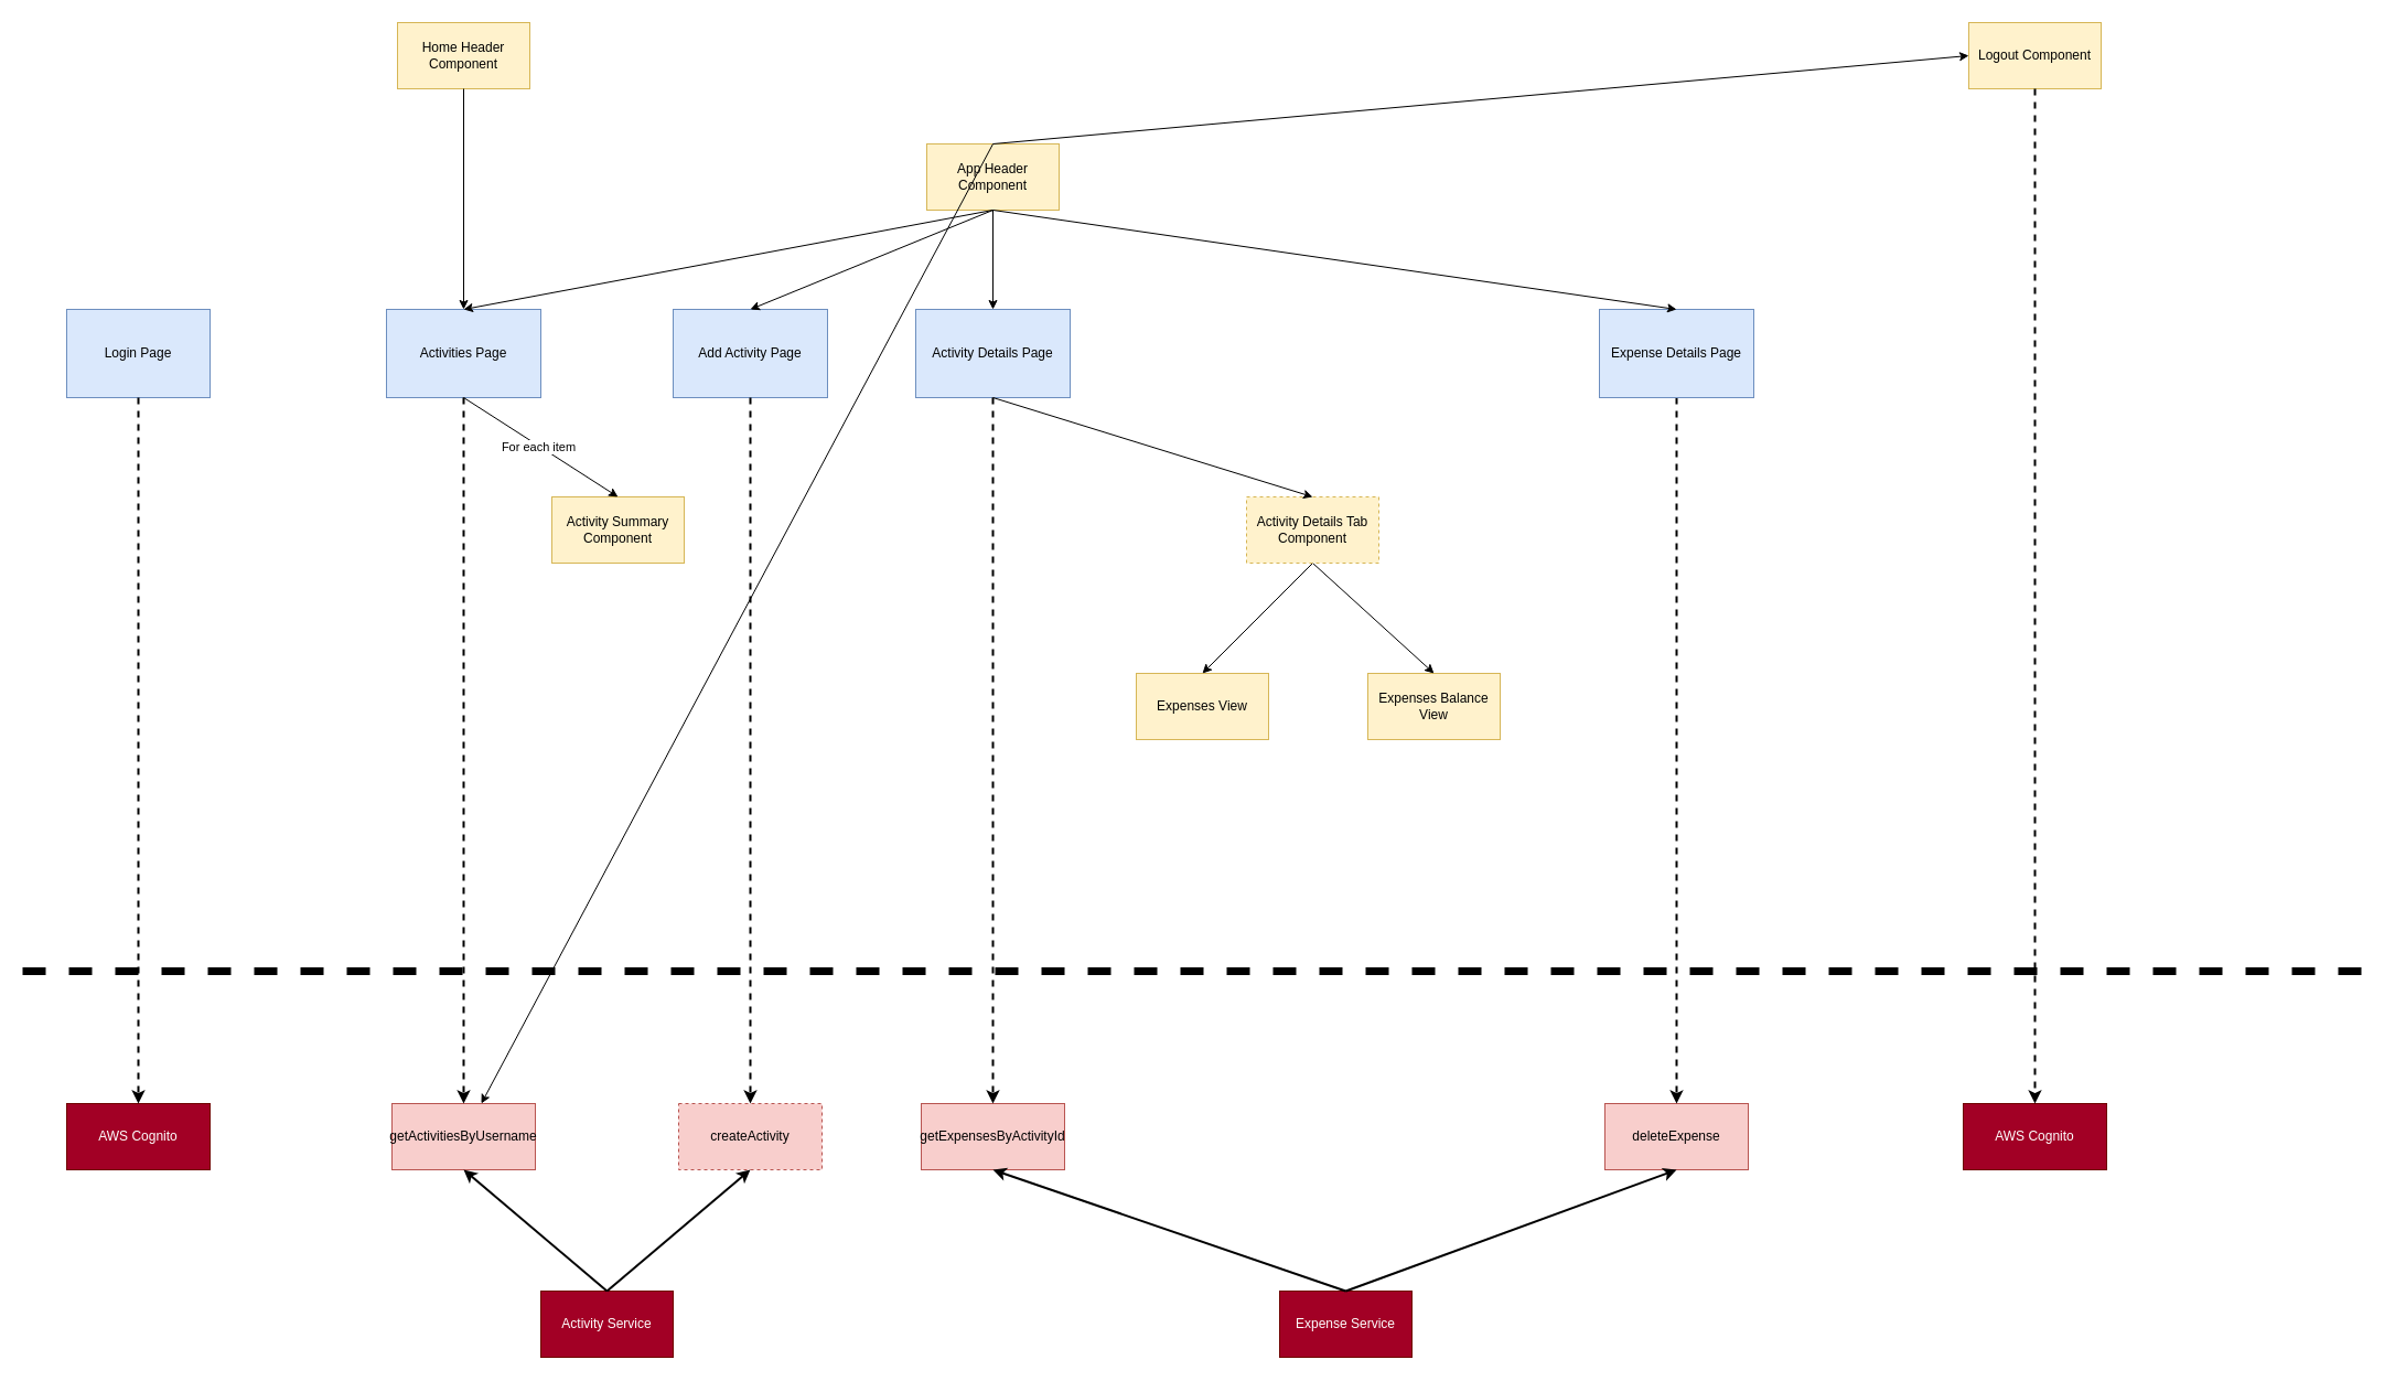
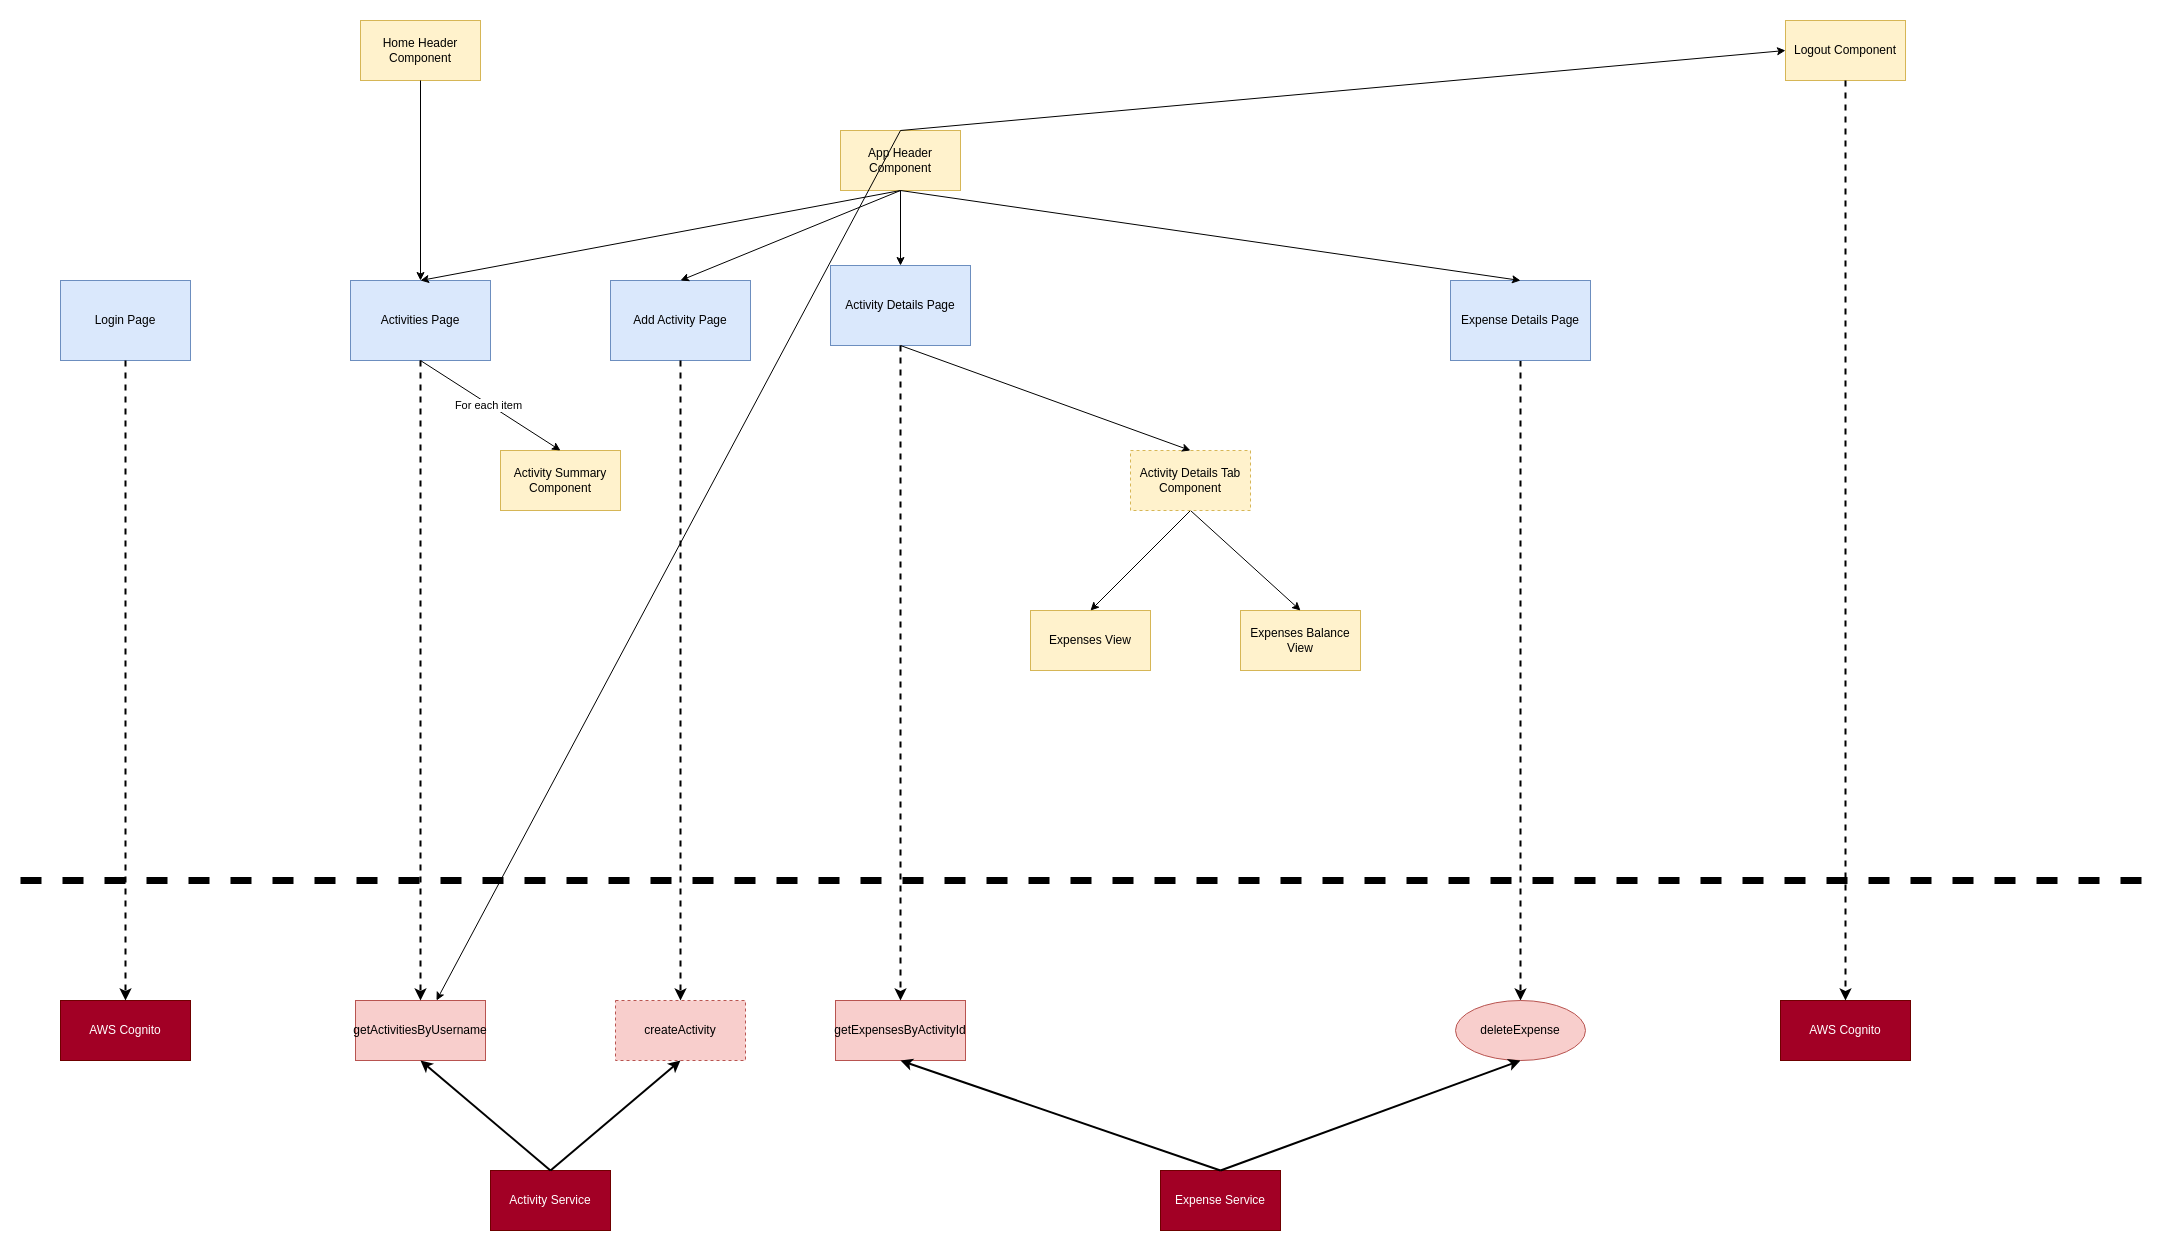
  <mxCell id="0" />
  <mxCell id="1" parent="0" />
  <mxCell id="2" value="Activities Page" style="rounded=0;whiteSpace=wrap;html=1;fillColor=#dae8fc;strokeColor=#6c8ebf;" parent="1" vertex="1"><mxGeometry x="350" y="280" width="140" height="80" as="geometry" /></mxCell>
- <mxCell id="3" value="Activity Details Page" style="rounded=0;whiteSpace=wrap;html=1;fillColor=#dae8fc;strokeColor=#6c8ebf;" parent="1" vertex="1"><mxGeometry x="830" y="280" width="140" height="80" as="geometry" /></mxCell>
+ <mxCell id="3" value="Activity Details Page" style="rounded=0;whiteSpace=wrap;html=1;fillColor=#dae8fc;strokeColor=#6c8ebf;" parent="1" vertex="1"><mxGeometry x="830" y="265" width="140" height="80" as="geometry" /></mxCell>
  <mxCell id="4" value="Add Activity Page" style="rounded=0;whiteSpace=wrap;html=1;fillColor=#dae8fc;strokeColor=#6c8ebf;" parent="1" vertex="1"><mxGeometry x="610" y="280" width="140" height="80" as="geometry" /></mxCell>
  <mxCell id="5" value="Expenses View" style="rounded=0;whiteSpace=wrap;html=1;fillColor=#fff2cc;strokeColor=#d6b656;" parent="1" vertex="1"><mxGeometry x="1030" y="610" width="120" height="60" as="geometry" /></mxCell>
  <mxCell id="6" value="Expenses Balance View" style="rounded=0;whiteSpace=wrap;html=1;fillColor=#fff2cc;strokeColor=#d6b656;" parent="1" vertex="1"><mxGeometry x="1240" y="610" width="120" height="60" as="geometry" /></mxCell>
  <mxCell id="7" value="" style="endArrow=classic;html=1;exitX=0.5;exitY=1;exitDx=0;exitDy=0;entryX=0.5;entryY=0;entryDx=0;entryDy=0;" parent="1" source="9" target="5" edge="1"><mxGeometry width="50" height="50" relative="1" as="geometry"><mxPoint x="1230" y="800" as="sourcePoint" /><mxPoint x="1070" y="610" as="targetPoint" /></mxGeometry></mxCell>
  <mxCell id="8" value="" style="endArrow=classic;html=1;exitX=0.5;exitY=1;exitDx=0;exitDy=0;entryX=0.5;entryY=0;entryDx=0;entryDy=0;" parent="1" source="9" target="6" edge="1"><mxGeometry width="50" height="50" relative="1" as="geometry"><mxPoint x="1200" y="400" as="sourcePoint" /><mxPoint x="1090" y="490" as="targetPoint" /></mxGeometry></mxCell>
  <mxCell id="9" value="Activity Details Tab Component" style="rounded=0;whiteSpace=wrap;html=1;fillColor=#fff2cc;strokeColor=#d6b656;dashed=1;" parent="1" vertex="1"><mxGeometry x="1130" y="450" width="120" height="60" as="geometry" /></mxCell>
  <mxCell id="10" value="" style="endArrow=classic;html=1;entryX=0.5;entryY=0;entryDx=0;entryDy=0;exitX=0.5;exitY=1;exitDx=0;exitDy=0;" parent="1" source="3" target="9" edge="1"><mxGeometry width="50" height="50" relative="1" as="geometry"><mxPoint x="1010" y="770" as="sourcePoint" /><mxPoint x="1060" y="720" as="targetPoint" /></mxGeometry></mxCell>
  <mxCell id="11" value="App Header Component" style="rounded=0;whiteSpace=wrap;html=1;fillColor=#fff2cc;strokeColor=#d6b656;" parent="1" vertex="1"><mxGeometry x="840" y="130" width="120" height="60" as="geometry" /></mxCell>
  <mxCell id="12" value="Home Header Component" style="rounded=0;whiteSpace=wrap;html=1;fillColor=#fff2cc;strokeColor=#d6b656;" parent="1" vertex="1"><mxGeometry x="360" y="20" width="120" height="60" as="geometry" /></mxCell>
  <mxCell id="13" value="Logout Component" style="rounded=0;whiteSpace=wrap;html=1;fillColor=#fff2cc;strokeColor=#d6b656;" parent="1" vertex="1"><mxGeometry x="1785" y="20" width="120" height="60" as="geometry" /></mxCell>
  <mxCell id="14" value="" style="endArrow=classic;html=1;exitX=0.5;exitY=0;exitDx=0;exitDy=0;" parent="1" source="11" target="24" edge="1"><mxGeometry width="50" height="50" relative="1" as="geometry"><mxPoint x="890" y="150" as="sourcePoint" /><mxPoint x="900" y="230" as="targetPoint" /></mxGeometry></mxCell>
  <mxCell id="15" value="" style="endArrow=classic;html=1;entryX=0;entryY=0.5;entryDx=0;entryDy=0;exitX=0.5;exitY=0;exitDx=0;exitDy=0;" parent="1" source="11" target="13" edge="1"><mxGeometry width="50" height="50" relative="1" as="geometry"><mxPoint x="910" y="100" as="sourcePoint" /><mxPoint x="750" y="130" as="targetPoint" /></mxGeometry></mxCell>
  <mxCell id="16" value="" style="endArrow=classic;html=1;entryX=0.5;entryY=0;entryDx=0;entryDy=0;exitX=0.5;exitY=1;exitDx=0;exitDy=0;" parent="1" source="11" target="3" edge="1"><mxGeometry width="50" height="50" relative="1" as="geometry"><mxPoint x="1030" y="550" as="sourcePoint" /><mxPoint x="1080" y="500" as="targetPoint" /></mxGeometry></mxCell>
  <mxCell id="17" value="" style="endArrow=classic;html=1;entryX=0.5;entryY=0;entryDx=0;entryDy=0;exitX=0.5;exitY=1;exitDx=0;exitDy=0;" parent="1" source="11" target="4" edge="1"><mxGeometry width="50" height="50" relative="1" as="geometry"><mxPoint x="1030" y="550" as="sourcePoint" /><mxPoint x="1080" y="500" as="targetPoint" /></mxGeometry></mxCell>
  <mxCell id="18" value="" style="endArrow=classic;html=1;entryX=0.5;entryY=0;entryDx=0;entryDy=0;exitX=0.5;exitY=1;exitDx=0;exitDy=0;" parent="1" source="11" target="2" edge="1"><mxGeometry width="50" height="50" relative="1" as="geometry"><mxPoint x="910" y="200" as="sourcePoint" /><mxPoint x="1300" y="290" as="targetPoint" /></mxGeometry></mxCell>
  <mxCell id="19" value="Activity Summary Component" style="rounded=0;whiteSpace=wrap;html=1;fillColor=#fff2cc;strokeColor=#d6b656;" parent="1" vertex="1"><mxGeometry x="500" y="450" width="120" height="60" as="geometry" /></mxCell>
  <mxCell id="20" value="" style="endArrow=classic;html=1;entryX=0.5;entryY=0;entryDx=0;entryDy=0;exitX=0.5;exitY=1;exitDx=0;exitDy=0;" parent="1" source="2" target="19" edge="1"><mxGeometry width="50" height="50" relative="1" as="geometry"><mxPoint x="560" y="440" as="sourcePoint" /><mxPoint x="610" y="390" as="targetPoint" /></mxGeometry></mxCell>
  <mxCell id="21" value="For each item" style="edgeLabel;html=1;align=center;verticalAlign=middle;resizable=0;points=[];" parent="20" vertex="1" connectable="0"><mxGeometry x="-0.022" y="-1" relative="1" as="geometry"><mxPoint as="offset" /></mxGeometry></mxCell>
  <mxCell id="22" value="Login Page" style="rounded=0;whiteSpace=wrap;html=1;fillColor=#dae8fc;strokeColor=#6c8ebf;" parent="1" vertex="1"><mxGeometry x="60" y="280" width="130" height="80" as="geometry" /></mxCell>
  <mxCell id="23" value="AWS Cognito" style="rounded=0;whiteSpace=wrap;html=1;fillColor=#a20025;strokeColor=#6F0000;fontColor=#ffffff;" parent="1" vertex="1"><mxGeometry x="60" y="1000" width="130" height="60" as="geometry" /></mxCell>
  <mxCell id="24" value="getActivitiesByUsername" style="rounded=0;whiteSpace=wrap;html=1;fillColor=#f8cecc;strokeColor=#b85450;" parent="1" vertex="1"><mxGeometry x="355" y="1000" width="130" height="60" as="geometry" /></mxCell>
  <mxCell id="25" value="getExpensesByActivityId" style="rounded=0;whiteSpace=wrap;html=1;fillColor=#f8cecc;strokeColor=#b85450;" parent="1" vertex="1"><mxGeometry x="835" y="1000" width="130" height="60" as="geometry" /></mxCell>
  <mxCell id="26" value="createActivity" style="rounded=0;whiteSpace=wrap;html=1;fillColor=#f8cecc;strokeColor=#b85450;dashed=1;" parent="1" vertex="1"><mxGeometry x="615" y="1000" width="130" height="60" as="geometry" /></mxCell>
  <mxCell id="27" value="" style="endArrow=classic;html=1;entryX=0.5;entryY=0;entryDx=0;entryDy=0;exitX=0.5;exitY=1;exitDx=0;exitDy=0;" parent="1" source="12" target="2" edge="1"><mxGeometry width="50" height="50" relative="1" as="geometry"><mxPoint x="420" y="220" as="sourcePoint" /><mxPoint x="470" y="170" as="targetPoint" /></mxGeometry></mxCell>
  <mxCell id="28" value="AWS Cognito" style="rounded=0;whiteSpace=wrap;html=1;fillColor=#a20025;strokeColor=#6F0000;fontColor=#ffffff;" parent="1" vertex="1"><mxGeometry x="1780" y="1000" width="130" height="60" as="geometry" /></mxCell>
  <mxCell id="29" value="" style="endArrow=classic;html=1;dashed=1;entryX=0.5;entryY=0;entryDx=0;entryDy=0;exitX=0.5;exitY=1;exitDx=0;exitDy=0;strokeWidth=2;" parent="1" source="13" target="28" edge="1"><mxGeometry width="50" height="50" relative="1" as="geometry"><mxPoint x="2145" y="170" as="sourcePoint" /><mxPoint x="2195" y="120" as="targetPoint" /></mxGeometry></mxCell>
  <mxCell id="30" value="" style="endArrow=classic;html=1;dashed=1;entryX=0.5;entryY=0;entryDx=0;entryDy=0;exitX=0.5;exitY=1;exitDx=0;exitDy=0;strokeWidth=2;" parent="1" source="22" target="23" edge="1"><mxGeometry width="50" height="50" relative="1" as="geometry"><mxPoint x="124.5" y="60" as="sourcePoint" /><mxPoint x="124.5" y="890" as="targetPoint" /></mxGeometry></mxCell>
  <mxCell id="31" value="" style="endArrow=classic;html=1;dashed=1;entryX=0.5;entryY=0;entryDx=0;entryDy=0;exitX=0.5;exitY=1;exitDx=0;exitDy=0;strokeWidth=2;" parent="1" source="2" target="24" edge="1"><mxGeometry width="50" height="50" relative="1" as="geometry"><mxPoint x="350" y="360" as="sourcePoint" /><mxPoint x="350" y="900" as="targetPoint" /></mxGeometry></mxCell>
  <mxCell id="32" value="" style="endArrow=classic;html=1;dashed=1;entryX=0.5;entryY=0;entryDx=0;entryDy=0;exitX=0.5;exitY=1;exitDx=0;exitDy=0;strokeWidth=2;" parent="1" source="4" target="26" edge="1"><mxGeometry width="50" height="50" relative="1" as="geometry"><mxPoint x="1460" y="260" as="sourcePoint" /><mxPoint x="1460" y="800" as="targetPoint" /></mxGeometry></mxCell>
  <mxCell id="33" value="" style="endArrow=classic;html=1;dashed=1;entryX=0.5;entryY=0;entryDx=0;entryDy=0;exitX=0.5;exitY=1;exitDx=0;exitDy=0;strokeWidth=2;" parent="1" source="3" target="25" edge="1"><mxGeometry width="50" height="50" relative="1" as="geometry"><mxPoint x="520" y="370" as="sourcePoint" /><mxPoint x="520" y="910" as="targetPoint" /></mxGeometry></mxCell>
  <mxCell id="34" value="" style="endArrow=none;dashed=1;html=1;strokeWidth=7;" parent="1" edge="1"><mxGeometry width="50" height="50" relative="1" as="geometry"><mxPoint x="20" y="880" as="sourcePoint" /><mxPoint x="2150" y="880" as="targetPoint" /></mxGeometry></mxCell>
- <mxCell id="35" value="deleteExpense" style="rounded=0;whiteSpace=wrap;html=1;fillColor=#f8cecc;strokeColor=#b85450;" parent="1" vertex="1"><mxGeometry x="1455" y="1000" width="130" height="60" as="geometry" /></mxCell>
+ <mxCell id="35" value="deleteExpense" style="ellipse;whiteSpace=wrap;html=1;fillColor=#f8cecc;strokeColor=#b85450;" parent="1" vertex="1"><mxGeometry x="1455" y="1000" width="130" height="60" as="geometry" /></mxCell>
  <mxCell id="36" value="" style="endArrow=classic;html=1;dashed=1;entryX=0.5;entryY=0;entryDx=0;entryDy=0;strokeWidth=2;exitX=0.5;exitY=1;exitDx=0;exitDy=0;" parent="1" source="43" target="35" edge="1"><mxGeometry width="50" height="50" relative="1" as="geometry"><mxPoint x="945" y="910" as="sourcePoint" /><mxPoint x="765" y="1010" as="targetPoint" /></mxGeometry></mxCell>
  <mxCell id="37" value="Activity Service&lt;span style=&quot;color: rgba(0 , 0 , 0 , 0) ; font-family: monospace ; font-size: 0px&quot;&gt;%3CmxGraphModel%3E%3Croot%3E%3CmxCell%20id%3D%220%22%2F%3E%3CmxCell%20id%3D%221%22%20parent%3D%220%22%2F%3E%3CmxCell%20id%3D%222%22%20value%3D%22%22%20style%3D%22endArrow%3Dclassic%3Bhtml%3D1%3Bdashed%3D1%3BentryX%3D0.5%3BentryY%3D0%3BentryDx%3D0%3BentryDy%3D0%3BexitX%3D0.5%3BexitY%3D1%3BexitDx%3D0%3BexitDy%3D0%3BstrokeWidth%3D2%3B%22%20edge%3D%221%22%20parent%3D%221%22%3E%3CmxGeometry%20width%3D%2250%22%20height%3D%2250%22%20relative%3D%221%22%20as%3D%22geometry%22%3E%3CmxPoint%20x%3D%22560%22%20y%3D%22400%22%20as%3D%22sourcePoint%22%2F%3E%3CmxPoint%20x%3D%22560%22%20y%3D%221040%22%20as%3D%22targetPoint%22%2F%3E%3C%2FmxGeometry%3E%3C%2FmxCell%3E%3C%2Froot%3E%3C%2FmxGraphModel%3E&lt;/span&gt;" style="rounded=0;whiteSpace=wrap;html=1;fillColor=#a20025;strokeColor=#6F0000;fontColor=#ffffff;" parent="1" vertex="1"><mxGeometry x="490" y="1170" width="120" height="60" as="geometry" /></mxCell>
  <mxCell id="38" value="Expense Service&lt;span style=&quot;color: rgba(0 , 0 , 0 , 0) ; font-family: monospace ; font-size: 0px&quot;&gt;%3CmxGraphModel%3E%3Croot%3E%3CmxCell%20id%3D%220%22%2F%3E%3CmxCell%20id%3D%221%22%20parent%3D%220%22%2F%3E%3CmxCell%20id%3D%222%22%20value%3D%22%22%20style%3D%22endArrow%3Dclassic%3Bhtml%3D1%3Bdashed%3D1%3BentryX%3D0.5%3BentryY%3D0%3BentryDx%3D0%3BentryDy%3D0%3BexitX%3D0.5%3BexitY%3D1%3BexitDx%3D0%3BexitDy%3D0%3BstrokeWidth%3D2%3B%22%20edge%3D%221%22%20parent%3D%221%22%3E%3CmxGeometry%20width%3D%2250%22%20height%3D%2250%22%20relative%3D%221%22%20as%3D%22geometry%22%3E%3CmxPoint%20x%3D%22560%22%20y%3D%22400%22%20as%3D%22sourcePoint%22%2F%3E%3CmxPoint%20x%3D%22560%22%20y%3D%221040%22%20as%3D%22targetPoint%22%2F%3E%3C%2FmxGeometry%3E%3C%2FmxCell%3E%3C%2Froot%3E%3C%2FmxGraphModel%3E&lt;/span&gt;" style="rounded=0;whiteSpace=wrap;html=1;fillColor=#a20025;strokeColor=#6F0000;fontColor=#ffffff;" parent="1" vertex="1"><mxGeometry x="1160" y="1170" width="120" height="60" as="geometry" /></mxCell>
  <mxCell id="39" value="" style="endArrow=classic;html=1;strokeWidth=2;entryX=0.5;entryY=1;entryDx=0;entryDy=0;exitX=0.5;exitY=0;exitDx=0;exitDy=0;" parent="1" source="37" target="26" edge="1"><mxGeometry width="50" height="50" relative="1" as="geometry"><mxPoint x="740" y="1170" as="sourcePoint" /><mxPoint x="550" y="1140" as="targetPoint" /></mxGeometry></mxCell>
  <mxCell id="40" value="" style="endArrow=classic;html=1;strokeWidth=2;entryX=0.5;entryY=1;entryDx=0;entryDy=0;exitX=0.5;exitY=0;exitDx=0;exitDy=0;" parent="1" source="37" target="24" edge="1"><mxGeometry width="50" height="50" relative="1" as="geometry"><mxPoint x="240" y="1250" as="sourcePoint" /><mxPoint x="570" y="1160" as="targetPoint" /><Array as="points"><mxPoint x="420" y="1060" /></Array></mxGeometry></mxCell>
  <mxCell id="41" value="" style="endArrow=classic;html=1;strokeWidth=2;entryX=0.5;entryY=1;entryDx=0;entryDy=0;exitX=0.5;exitY=0;exitDx=0;exitDy=0;" parent="1" source="38" target="25" edge="1"><mxGeometry width="50" height="50" relative="1" as="geometry"><mxPoint x="800" y="1210" as="sourcePoint" /><mxPoint x="710" y="1240" as="targetPoint" /></mxGeometry></mxCell>
  <mxCell id="42" value="" style="endArrow=classic;html=1;strokeWidth=2;entryX=0.5;entryY=1;entryDx=0;entryDy=0;exitX=0.5;exitY=0;exitDx=0;exitDy=0;" parent="1" source="38" target="35" edge="1"><mxGeometry width="50" height="50" relative="1" as="geometry"><mxPoint x="1160" y="1200" as="sourcePoint" /><mxPoint x="1010" y="1160" as="targetPoint" /></mxGeometry></mxCell>
  <mxCell id="43" value="Expense Details Page" style="rounded=0;whiteSpace=wrap;html=1;fillColor=#dae8fc;strokeColor=#6c8ebf;" vertex="1" parent="1"><mxGeometry x="1450" y="280" width="140" height="80" as="geometry" /></mxCell>
  <mxCell id="44" value="" style="endArrow=classic;html=1;entryX=0.5;entryY=0;entryDx=0;entryDy=0;exitX=0.5;exitY=1;exitDx=0;exitDy=0;" edge="1" parent="1" source="11" target="43"><mxGeometry width="50" height="50" relative="1" as="geometry"><mxPoint x="910" y="200" as="sourcePoint" /><mxPoint x="910" y="290" as="targetPoint" /></mxGeometry></mxCell>
